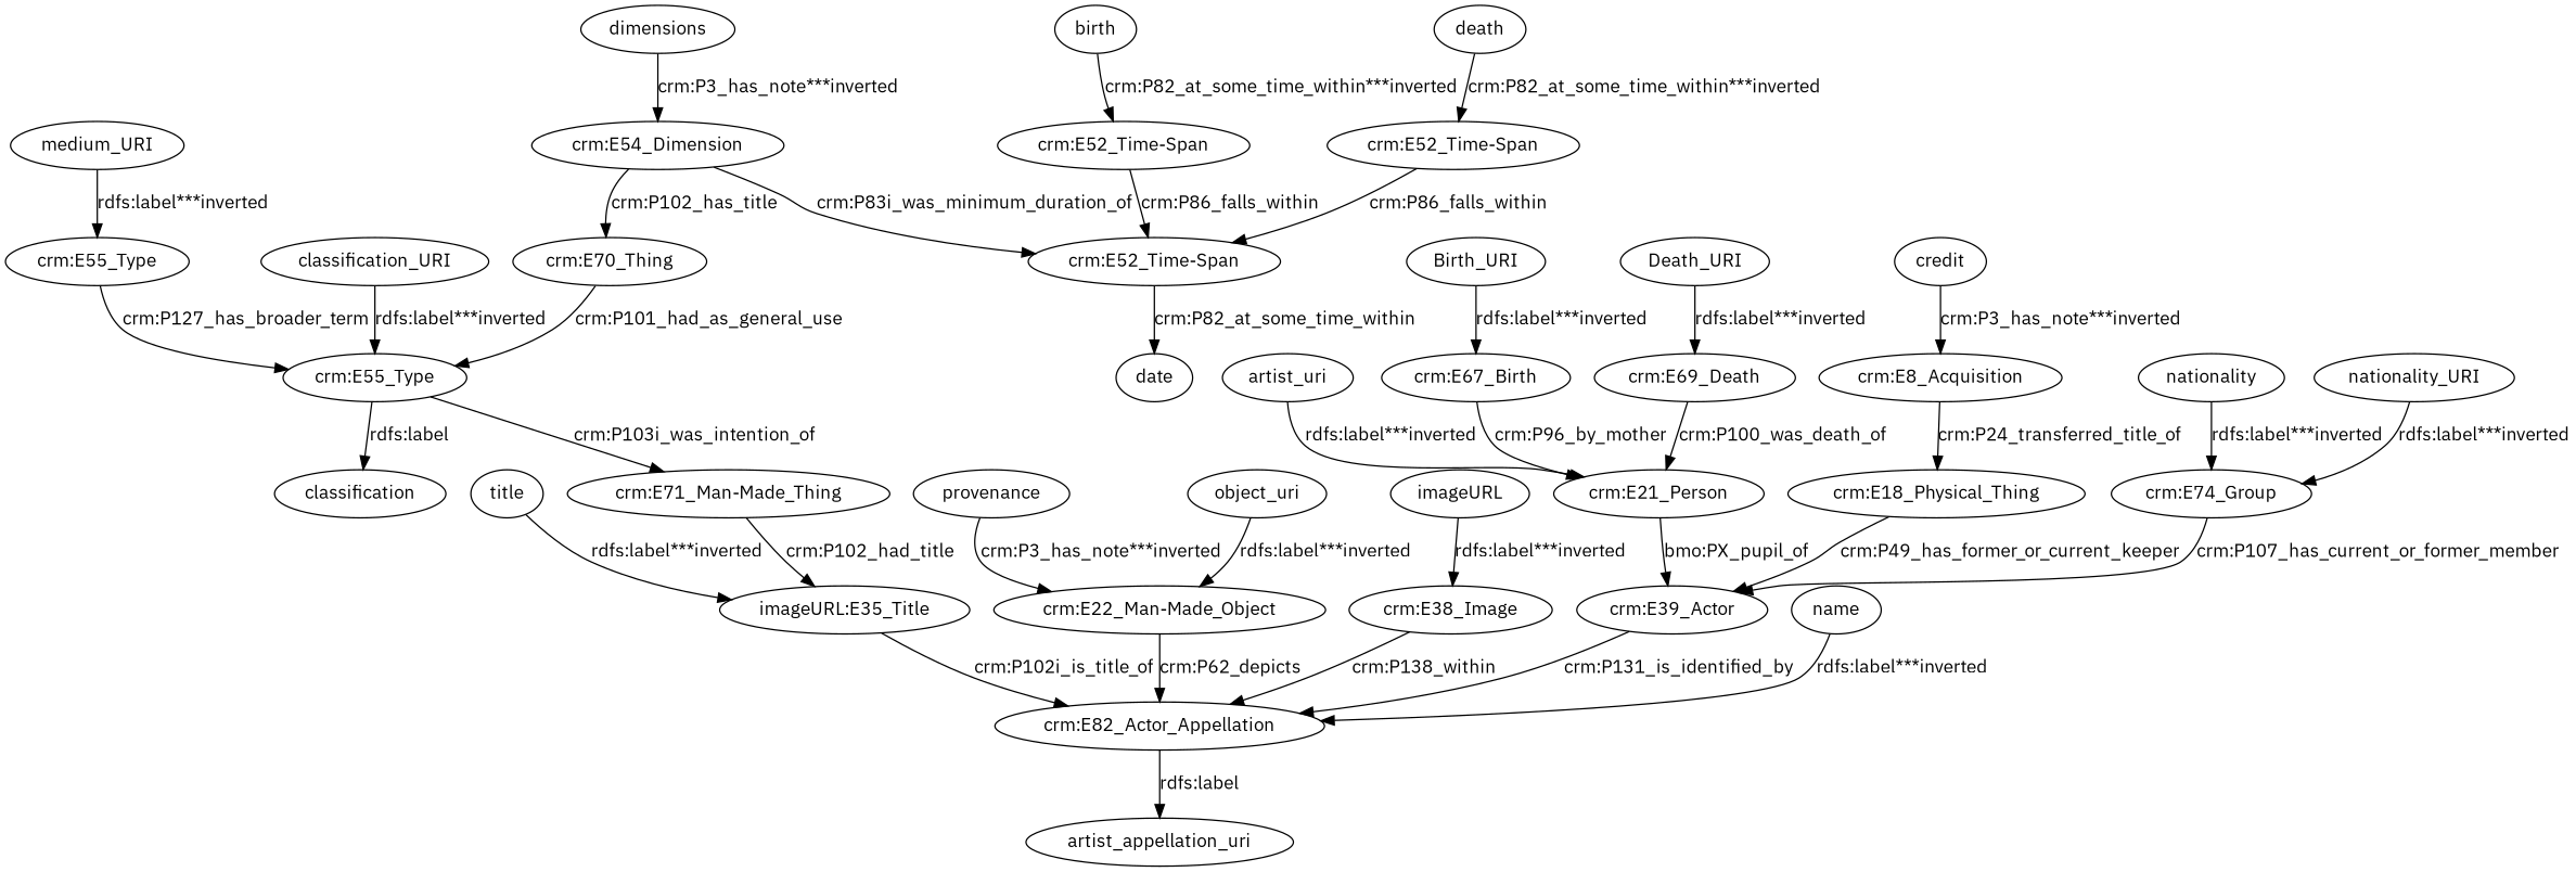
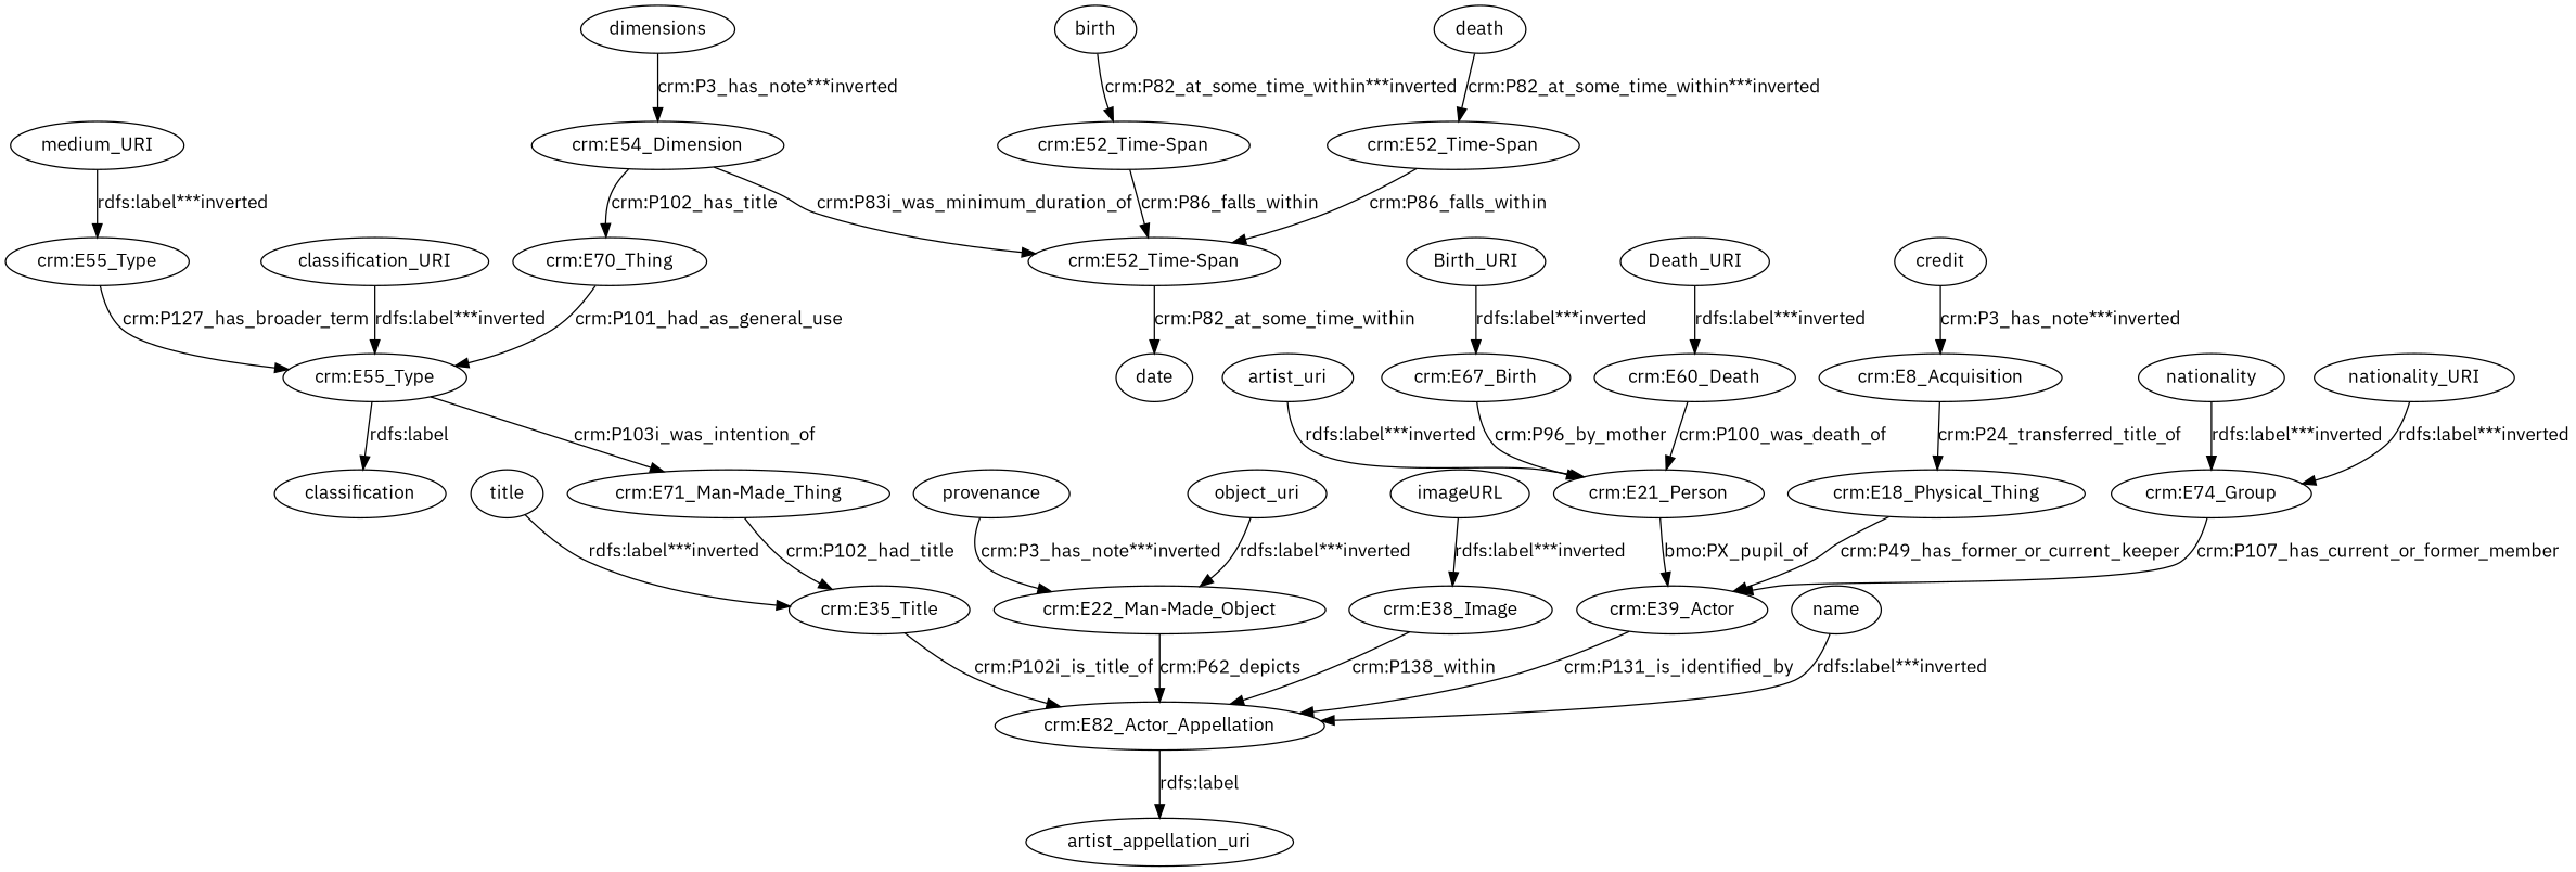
  digraph {
    fontname="IBM Plex Sans"
    node [fontname="IBM Plex Sans" type=attribute_name]
    edge [fontname="IBM Plex Sans" type=st_property_uri weight=1]
    n1 [label=Birth_URI]
    n2 [label="crm:E67_Birth" type=class_uri]
    n3 [label="crm:E21_Person" type=class_uri]
    n4 [label="crm:E39_Actor" type=class_uri]
    n5 [label=Death_URI]
-   n6 [label="crm:E69_Death" type=class_uri]
+   n6 [label="crm:E60_Death" type=class_uri]
    n7 [label=artist_uri]
    n8 [label="crm:E82_Actor_Appellation" type=class_uri]
    n9 [label=birth]
    n10 [label="crm:E52_Time-Span" type=class_uri]
    n11 [label="crm:E52_Time-Span" type=class_uri]
    n12 [label=date]
    n13 [label=classification_URI]
    n14 [label="crm:E55_Type" type=class_uri]
    n15 [label=classification]
    n16 [label="crm:E71_Man-Made_Thing" type=class_uri]
-   n17 [label="imageURL:E35_Title" type=class_uri]
+   n17 [label="crm:E35_Title" type=class_uri]
    n18 [label=credit]
    n19 [label="crm:E8_Acquisition" type=class_uri]
    n20 [label="crm:E18_Physical_Thing" type=class_uri]
    n21 [label=artist_appellation_uri]
    n22 [label="crm:E22_Man-Made_Object" type=class_uri]
    n23 [label="crm:E38_Image" type=class_uri]
    n24 [label="crm:E52_Time-Span" type=class_uri]
    n25 [label="crm:E54_Dimension" type=class_uri]
    n26 [label="crm:E70_Thing" type=class_uri]
    n27 [label="crm:E55_Type" type=class_uri]
    n28 [label="crm:E74_Group" type=class_uri]
    n29 [label=death]
    n30 [label=dimensions]
    n31 [label=imageURL]
    n32 [label=medium_URI]
    n33 [label=name]
    n34 [label=nationality]
    n35 [label=nationality_URI]
    n36 [label=object_uri]
    n37 [label=provenance]
    n38 [label=title]
    n1 -> n2 [label="rdfs:label***inverted"]
    n2 -> n3 [label="crm:P96_by_mother" type=direct_property_uri]
    n3 -> n4 [label="bmo:PX_pupil_of" type=direct_property_uri]
    n4 -> n8 [label="crm:P131_is_identified_by" type=direct_property_uri]
    n5 -> n6 [label="rdfs:label***inverted"]
    n6 -> n3 [label="crm:P100_was_death_of" type=direct_property_uri]
    n7 -> n3 [label="rdfs:label***inverted"]
    n8 -> n21 [label="rdfs:label" weight=""]
    n9 -> n10 [label="crm:P82_at_some_time_within***inverted"]
    n10 -> n11 [label="crm:P86_falls_within" type=direct_property_uri]
    n11 -> n12 [label="crm:P82_at_some_time_within" weight=""]
    n13 -> n14 [label="rdfs:label***inverted"]
    n14 -> n15 [label="rdfs:label" weight=""]
    n14 -> n16 [label="crm:P103i_was_intention_of" type=direct_property_uri]
    n16 -> n17 [label="crm:P102_had_title" type=direct_property_uri]
    n17 -> n8 [label="crm:P102i_is_title_of" type=inherited weight=4]
    n18 -> n19 [label="crm:P3_has_note***inverted"]
    n19 -> n20 [label="crm:P24_transferred_title_of" type=direct_property_uri]
    n20 -> n4 [label="crm:P49_has_former_or_current_keeper" type=direct_property_uri]
    n22 -> n8 [label="crm:P62_depicts" type=inherited weight=4]
    n23 -> n8 [label="crm:P138_within" type=inherited weight=4]
    n24 -> n11 [label="crm:P86_falls_within" type=direct_property_uri]
    n25 -> n11 [label="crm:P83i_was_minimum_duration_of" type=direct_property_uri]
    n25 -> n26 [label="crm:P102_has_title" type=direct_property_uri]
    n26 -> n14 [label="crm:P101_had_as_general_use" type=direct_property_uri]
    n27 -> n14 [label="crm:P127_has_broader_term" type=direct_property_uri]
    n28 -> n4 [label="crm:P107_has_current_or_former_member" type=direct_property_uri]
    n29 -> n24 [label="crm:P82_at_some_time_within***inverted"]
    n30 -> n25 [label="crm:P3_has_note***inverted"]
    n31 -> n23 [label="rdfs:label***inverted"]
    n32 -> n27 [label="rdfs:label***inverted"]
    n33 -> n8 [label="rdfs:label***inverted"]
    n34 -> n28 [label="rdfs:label***inverted"]
    n35 -> n28 [label="rdfs:label***inverted"]
    n36 -> n22 [label="rdfs:label***inverted"]
    n37 -> n22 [label="crm:P3_has_note***inverted"]
    n38 -> n17 [label="rdfs:label***inverted"]
  }
